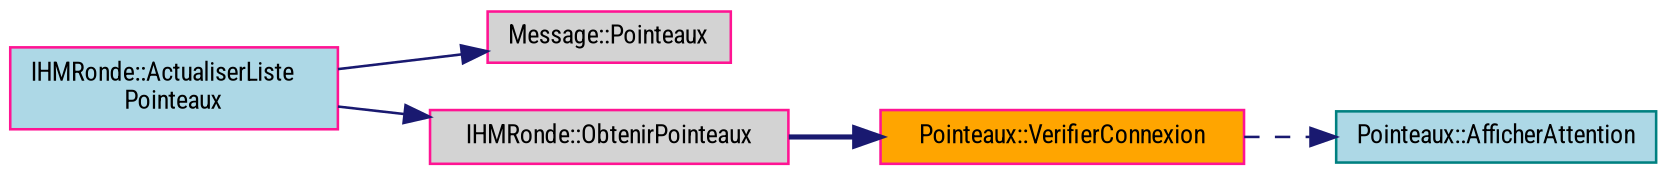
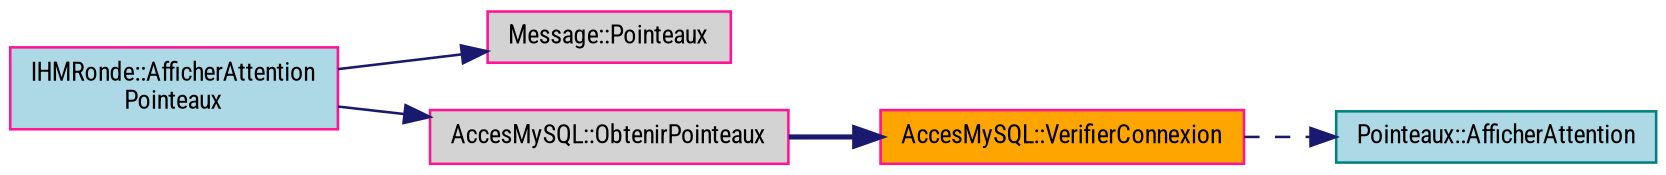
  digraph {
    fontname="Roboto Condensed"
    rankdir=LR
    node [color=deeppink fillcolor=lightblue fontname="Roboto Condensed" fontsize=10 shape=record style=filled]
    edge [color=midnightblue fontname="Roboto Condensed" fontsize=10 labelfontname=Helvetica labelfontsize=10 style=solid]
-   n1 [fontcolor=black height=0.2 label="IHMRonde::ActualiserListe\lPointeaux" width=0.4]
+   n1 [fontcolor=black height=0.2 label="IHMRonde::AfficherAttention\lPointeaux" width=0.4]
    n2 [fillcolor=lightgrey height=0.2 label="Message::Pointeaux" width=0.4]
-   n3 [fillcolor=lightgrey height=0.2 label="IHMRonde::ObtenirPointeaux" width=0.4]
-   n4 [fillcolor=orange height=0.2 label="Pointeaux::VerifierConnexion" width=0.4]
+   n3 [fillcolor=lightgrey height=0.2 label="AccesMySQL::ObtenirPointeaux" width=0.4]
+   n4 [fillcolor=orange height=0.2 label="AccesMySQL::VerifierConnexion" width=0.4]
    n5 [color=teal height=0.2 label="Pointeaux::AfficherAttention" width=0.4]
    n1 -> n2
    n1 -> n3
    n3 -> n4 [style=bold]
    n4 -> n5 [style=dashed]
  }
